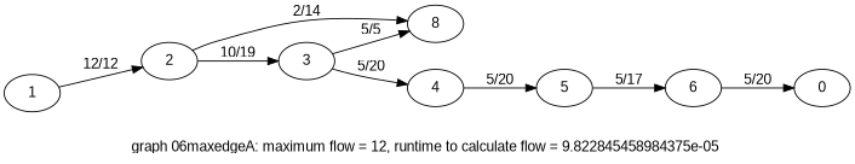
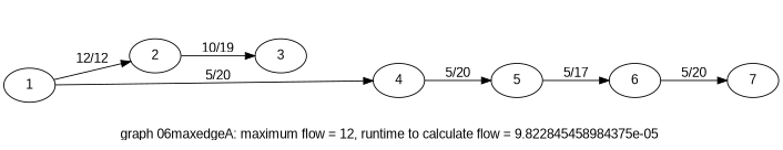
  digraph {
    fontname="Liberation Sans"
    label="graph 06maxedgeA: maximum flow = 12, runtime to calculate flow = 9.822845458984375e-05 "
    rankdir=LR
    node [fontname="Liberation Sans"]
    edge [fontname="Liberation Sans"]
    1
    2
    3
-   8
    4
    5
    6
-   7 [label=0]
+   7
    1 -> 2 [label=" 12/12 "]
    2 -> 3 [label=" 10/19 "]
-   2 -> 8 [label=" 2/14 "]
-   3 -> 8 [label=" 5/5 "]
-   3 -> 4 [label=" 5/20 "]
+   1 -> 4 [label=" 5/20 "]
    4 -> 5 [label=" 5/20 "]
    5 -> 6 [label=" 5/17 "]
    6 -> 7 [label=" 5/20 "]
  }
